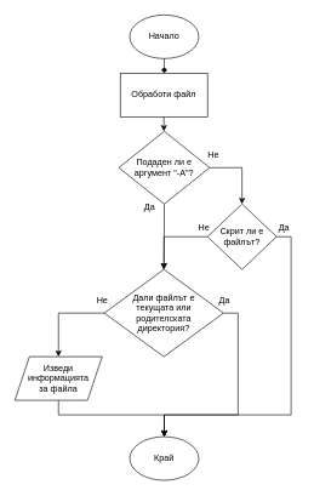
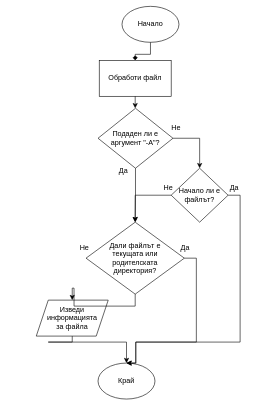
  <mxCell id="0" />
  <mxCell id="1" parent="0" />
  <mxCell id="2" style="edgeStyle=orthogonalEdgeStyle;rounded=0;orthogonalLoop=1;jettySize=auto;html=1;endArrow=diamond;" edge="1" parent="1" source="3" target="5"><mxGeometry relative="1" as="geometry" /></mxCell>
- <mxCell id="3" value="Начало" style="ellipse;whiteSpace=wrap;html=1;fillColor=none;" vertex="1" parent="1"><mxGeometry x="178" y="20" width="95" height="60" as="geometry" /></mxCell>
+ <mxCell id="3" value="Начало" style="ellipse;whiteSpace=wrap;html=1;fillColor=none;" vertex="1" parent="1"><mxGeometry x="203" y="10" width="95" height="60" as="geometry" /></mxCell>
  <mxCell id="4" style="edgeStyle=orthogonalEdgeStyle;rounded=0;orthogonalLoop=1;jettySize=auto;html=1;" edge="1" parent="1" source="5" target="8"><mxGeometry relative="1" as="geometry" /></mxCell>
  <mxCell id="5" value="Обработи файл" style="rounded=0;whiteSpace=wrap;html=1;fillColor=none;" vertex="1" parent="1"><mxGeometry x="165" y="100" width="120" height="60" as="geometry" /></mxCell>
  <mxCell id="6" style="edgeStyle=orthogonalEdgeStyle;rounded=0;orthogonalLoop=1;jettySize=auto;html=1;entryX=0.5;entryY=0;entryDx=0;entryDy=0;exitX=1;exitY=0.5;exitDx=0;exitDy=0;" edge="1" parent="1" source="8" target="11"><mxGeometry relative="1" as="geometry"><Array as="points"><mxPoint x="333" y="230" /><mxPoint x="333" y="280" /></Array></mxGeometry></mxCell>
  <mxCell id="7" style="edgeStyle=orthogonalEdgeStyle;rounded=0;orthogonalLoop=1;jettySize=auto;html=1;entryX=0.5;entryY=0;entryDx=0;entryDy=0;" edge="1" parent="1" source="8" target="14"><mxGeometry relative="1" as="geometry" /></mxCell>
  <mxCell id="8" value="Подаден ли е аргумент &quot;-А&quot;?" style="rhombus;whiteSpace=wrap;html=1;fillColor=none;" vertex="1" parent="1"><mxGeometry x="163" y="180" width="125" height="100" as="geometry" /></mxCell>
  <mxCell id="9" style="edgeStyle=orthogonalEdgeStyle;rounded=0;orthogonalLoop=1;jettySize=auto;html=1;entryX=0.5;entryY=0;entryDx=0;entryDy=0;exitX=0;exitY=0.5;exitDx=0;exitDy=0;" edge="1" parent="1" source="11" target="14"><mxGeometry relative="1" as="geometry"><Array as="points"><mxPoint x="225" y="325" /></Array></mxGeometry></mxCell>
  <mxCell id="10" style="edgeStyle=orthogonalEdgeStyle;rounded=0;orthogonalLoop=1;jettySize=auto;html=1;entryX=0.5;entryY=0;entryDx=0;entryDy=0;" edge="1" parent="1" source="11" target="18"><mxGeometry relative="1" as="geometry"><Array as="points"><mxPoint x="400" y="325" /><mxPoint x="400" y="570" /><mxPoint x="226" y="570" /></Array></mxGeometry></mxCell>
- <mxCell id="11" value="Скрит ли е файлът?" style="rhombus;whiteSpace=wrap;html=1;fillColor=none;" vertex="1" parent="1"><mxGeometry x="285" y="280" width="95" height="90" as="geometry" /></mxCell>
+ <mxCell id="11" value="Начало ли е файлът?" style="rhombus;whiteSpace=wrap;html=1;fillColor=none;" vertex="1" parent="1"><mxGeometry x="285" y="280" width="95" height="90" as="geometry" /></mxCell>
  <mxCell id="12" style="edgeStyle=orthogonalEdgeStyle;rounded=0;orthogonalLoop=1;jettySize=auto;html=1;entryX=0.5;entryY=0;entryDx=0;entryDy=0;" edge="1" parent="1" source="14" target="20"><mxGeometry relative="1" as="geometry" /></mxCell>
  <mxCell id="13" style="edgeStyle=orthogonalEdgeStyle;rounded=0;orthogonalLoop=1;jettySize=auto;html=1;exitX=1;exitY=0.5;exitDx=0;exitDy=0;entryX=0.5;entryY=0;entryDx=0;entryDy=0;" edge="1" parent="1" source="14" target="18"><mxGeometry relative="1" as="geometry"><Array as="points"><mxPoint x="327" y="430" /><mxPoint x="327" y="570" /><mxPoint x="226" y="570" /></Array></mxGeometry></mxCell>
  <mxCell id="14" value="Дали файлът е&lt;div&gt;текущата или&lt;/div&gt;&lt;div&gt;родителската&lt;/div&gt;&lt;div&gt;директория?&lt;/div&gt;" style="rhombus;whiteSpace=wrap;html=1;fillColor=none;" vertex="1" parent="1"><mxGeometry x="143" y="370" width="164" height="120" as="geometry" /></mxCell>
  <mxCell id="15" value="Не" style="text;html=1;align=center;verticalAlign=middle;resizable=0;points=[];autosize=1;strokeColor=none;fillColor=none;" vertex="1" parent="1"><mxGeometry x="273" y="198" width="40" height="30" as="geometry" /></mxCell>
  <mxCell id="16" value="Да" style="text;html=1;align=center;verticalAlign=middle;resizable=0;points=[];autosize=1;strokeColor=none;fillColor=none;" vertex="1" parent="1"><mxGeometry x="185" y="270" width="40" height="30" as="geometry" /></mxCell>
  <mxCell id="17" value="Не" style="text;html=1;align=center;verticalAlign=middle;resizable=0;points=[];autosize=1;strokeColor=none;fillColor=none;" vertex="1" parent="1"><mxGeometry x="260" y="298" width="40" height="30" as="geometry" /></mxCell>
- <mxCell id="18" value="Край" style="ellipse;whiteSpace=wrap;html=1;fillColor=none;" vertex="1" parent="1"><mxGeometry x="178" y="600" width="95" height="60" as="geometry" /></mxCell>
+ <mxCell id="18" value="Край" style="ellipse;whiteSpace=wrap;html=1;fillColor=none;" vertex="1" parent="1"><mxGeometry x="163" y="605" width="95" height="60" as="geometry" /></mxCell>
  <mxCell id="19" style="edgeStyle=orthogonalEdgeStyle;rounded=0;orthogonalLoop=1;jettySize=auto;html=1;exitX=0.5;exitY=1;exitDx=0;exitDy=0;entryX=0.5;entryY=0;entryDx=0;entryDy=0;" edge="1" parent="1" source="20" target="18"><mxGeometry relative="1" as="geometry"><Array as="points"><mxPoint x="80" y="570" /><mxPoint x="226" y="570" /></Array></mxGeometry></mxCell>
- <mxCell id="20" value="Изведи информацията&lt;div&gt;за файла&lt;/div&gt;" style="shape=parallelogram;perimeter=parallelogramPerimeter;whiteSpace=wrap;html=1;fixedSize=1;fillColor=none;" vertex="1" parent="1"><mxGeometry x="20" y="490" width="120" height="60" as="geometry" /></mxCell>
+ <mxCell id="20" value="Изведи информацията&lt;div&gt;за файла&lt;/div&gt;" style="shape=parallelogram;perimeter=parallelogramPerimeter;whiteSpace=wrap;html=1;fixedSize=1;fillColor=none;" vertex="1" parent="1"><mxGeometry x="60" y="500" width="120" height="60" as="geometry" /></mxCell>
  <mxCell id="21" value="Не" style="text;html=1;align=center;verticalAlign=middle;resizable=0;points=[];autosize=1;strokeColor=none;fillColor=none;" vertex="1" parent="1"><mxGeometry x="120" y="398" width="40" height="30" as="geometry" /></mxCell>
  <mxCell id="22" value="Да" style="text;html=1;align=center;verticalAlign=middle;resizable=0;points=[];autosize=1;strokeColor=none;fillColor=none;" vertex="1" parent="1"><mxGeometry x="288" y="398" width="40" height="30" as="geometry" /></mxCell>
  <mxCell id="23" value="Да" style="text;html=1;align=center;verticalAlign=middle;resizable=0;points=[];autosize=1;strokeColor=none;fillColor=none;" vertex="1" parent="1"><mxGeometry x="370" y="298" width="40" height="30" as="geometry" /></mxCell>
